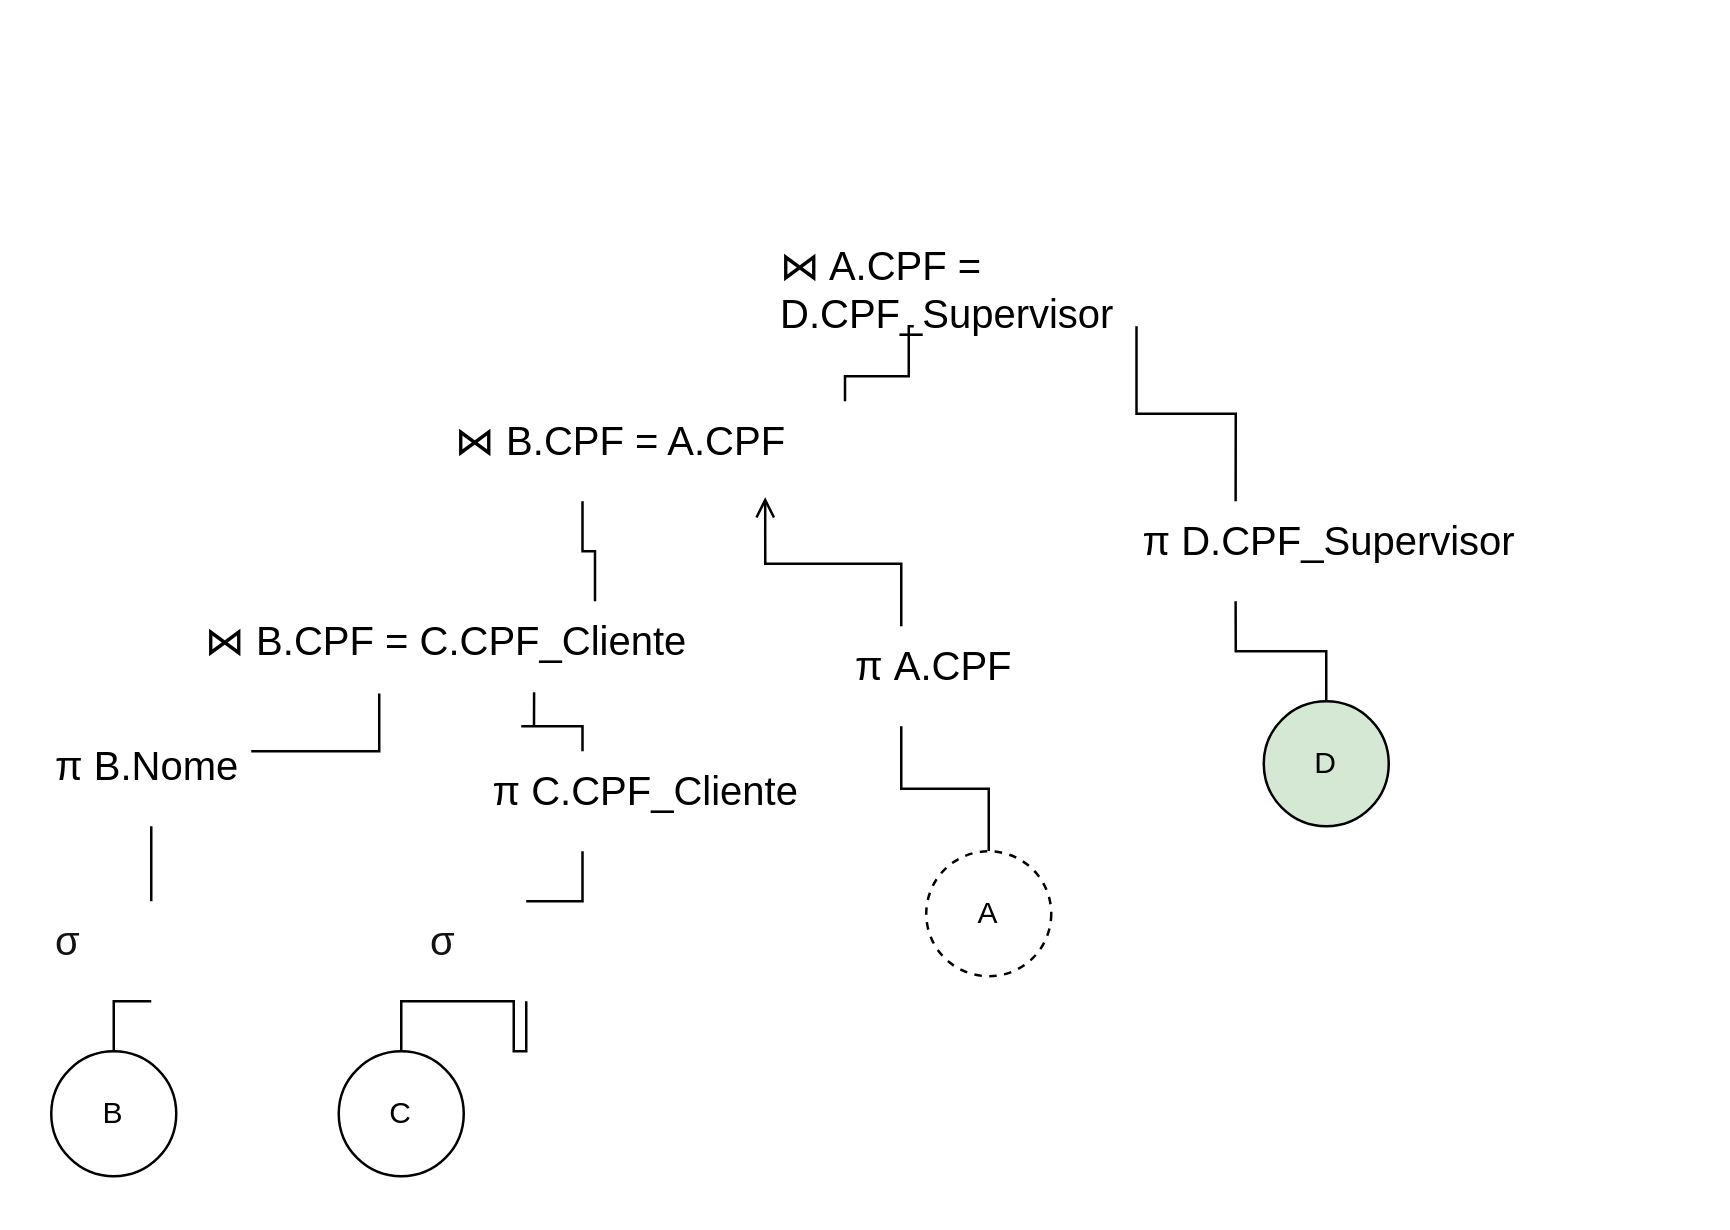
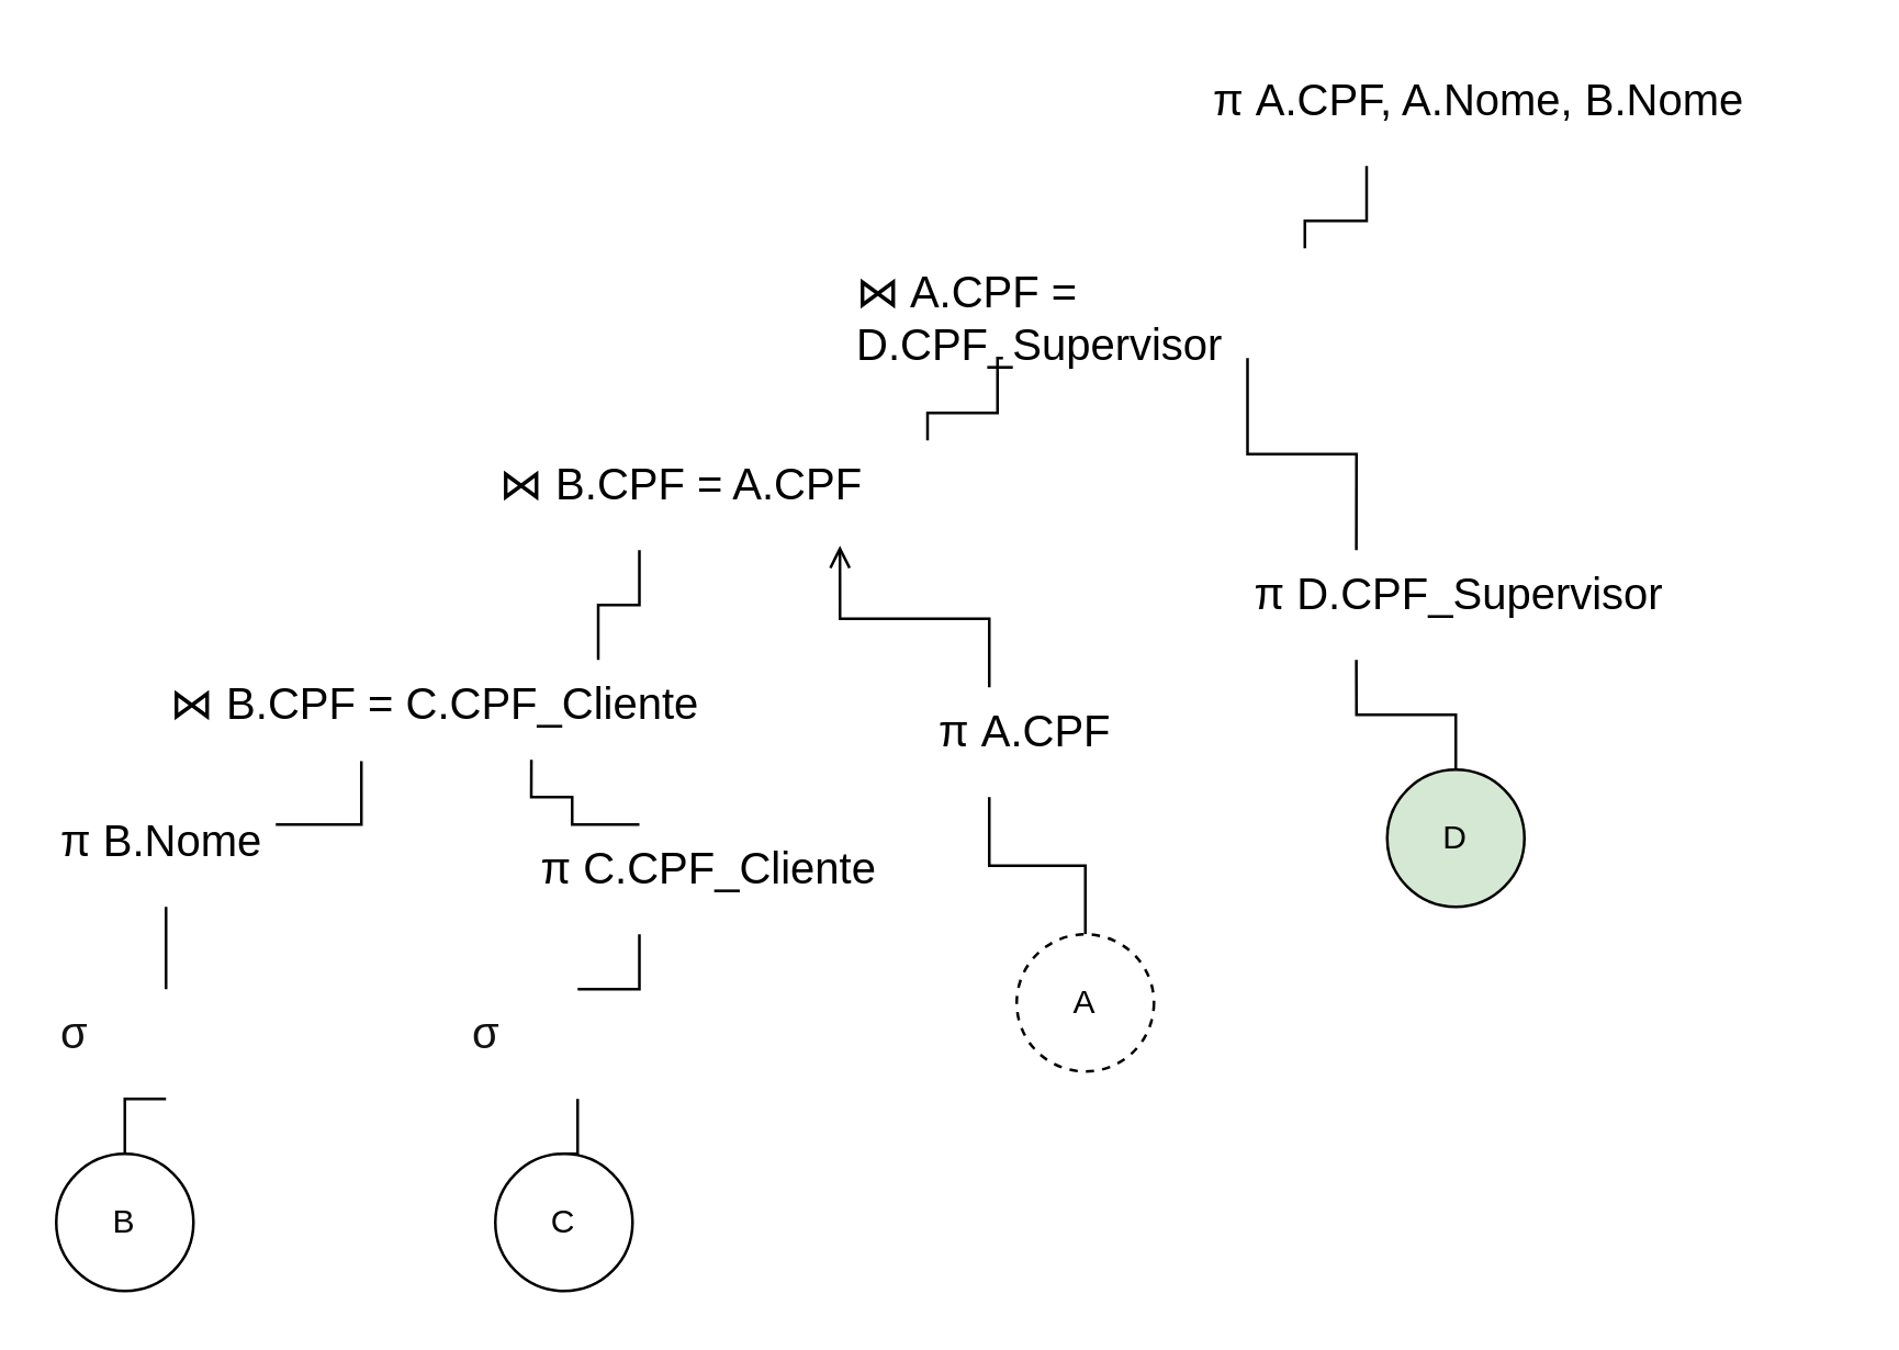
  <mxCell id="0" />
  <mxCell id="1" parent="0" />
+ <mxCell id="2" value="&lt;font style=&quot;font-size: 16px;&quot;&gt;π A.CPF, A.Nome, B.Nome&lt;/font&gt;" style="text;whiteSpace=wrap;html=1;" vertex="1" parent="1"><mxGeometry x="440" y="20" width="230" height="40" as="geometry" /></mxCell>
  <mxCell id="3" style="edgeStyle=orthogonalEdgeStyle;rounded=0;orthogonalLoop=1;jettySize=auto;html=1;exitX=0.75;exitY=0;exitDx=0;exitDy=0;entryX=0.25;entryY=1;entryDx=0;entryDy=0;endArrow=none;startFill=0;" edge="1" parent="1" source="4" target="23"><mxGeometry relative="1" as="geometry"><Array as="points"><mxPoint x="338" y="150" /><mxPoint x="363" y="150" /></Array></mxGeometry></mxCell>
  <mxCell id="4" value="&lt;font style=&quot;font-size: 16px;&quot;&gt;⋈ B.CPF = A.CPF&lt;/font&gt;" style="text;whiteSpace=wrap;html=1;" vertex="1" parent="1"><mxGeometry x="180" y="160" width="210" height="40" as="geometry" /></mxCell>
  <mxCell id="5" style="edgeStyle=orthogonalEdgeStyle;rounded=0;orthogonalLoop=1;jettySize=auto;html=1;exitX=0.25;exitY=0;exitDx=0;exitDy=0;endArrow=none;startFill=0;" edge="1" parent="1" source="7" target="20"><mxGeometry relative="1" as="geometry" /></mxCell>
  <mxCell id="6" style="edgeStyle=orthogonalEdgeStyle;rounded=0;orthogonalLoop=1;jettySize=auto;html=1;exitX=0.25;exitY=1;exitDx=0;exitDy=0;entryX=0.5;entryY=0;entryDx=0;entryDy=0;endArrow=none;startFill=0;" edge="1" parent="1" source="7" target="10"><mxGeometry relative="1" as="geometry" /></mxCell>
  <mxCell id="7" value="&lt;span style=&quot;font-family: Helvetica; font-size: 16px; font-style: normal; font-variant-ligatures: normal; font-variant-caps: normal; font-weight: 400; letter-spacing: normal; orphans: 2; text-align: left; text-indent: 0px; text-transform: none; widows: 2; word-spacing: 0px; -webkit-text-stroke-width: 0px; white-space: normal; text-decoration-thickness: initial; text-decoration-style: initial; text-decoration-color: initial; float: none; display: inline !important;&quot;&gt;&lt;font style=&quot;color: light-dark(rgb(255, 255, 255), rgb(255, 255, 255));&quot;&gt;&lt;span style=&quot;color: rgb(18, 18, 18); text-align: center; text-wrap-mode: nowrap;&quot;&gt;σ&lt;/span&gt;&amp;nbsp; B.Sexo = 'M'&lt;/font&gt;&lt;/span&gt;" style="text;whiteSpace=wrap;html=1;" vertex="1" parent="1"><mxGeometry x="20" y="360" width="160" height="40" as="geometry" /></mxCell>
  <mxCell id="8" style="edgeStyle=orthogonalEdgeStyle;rounded=0;orthogonalLoop=1;jettySize=auto;html=1;exitX=0.5;exitY=0;exitDx=0;exitDy=0;entryX=0.25;entryY=1;entryDx=0;entryDy=0;endArrow=none;startFill=0;" edge="1" parent="1" source="9" target="19"><mxGeometry relative="1" as="geometry" /></mxCell>
  <mxCell id="9" value="A" style="ellipse;whiteSpace=wrap;html=1;aspect=fixed;dashed=1;" vertex="1" parent="1"><mxGeometry x="370" y="340" width="50" height="50" as="geometry" /></mxCell>
  <mxCell id="10" value="B" style="ellipse;whiteSpace=wrap;html=1;aspect=fixed;" vertex="1" parent="1"><mxGeometry x="20" y="420" width="50" height="50" as="geometry" /></mxCell>
  <mxCell id="11" style="edgeStyle=orthogonalEdgeStyle;rounded=0;orthogonalLoop=1;jettySize=auto;html=1;exitX=0.5;exitY=0;exitDx=0;exitDy=0;entryX=0.25;entryY=1;entryDx=0;entryDy=0;endArrow=none;startFill=0;" edge="1" parent="1" source="12" target="16"><mxGeometry relative="1" as="geometry" /></mxCell>
- <mxCell id="12" value="C" style="ellipse;whiteSpace=wrap;html=1;aspect=fixed;" vertex="1" parent="1"><mxGeometry x="135" y="420" width="50" height="50" as="geometry" /></mxCell>
+ <mxCell id="12" value="C" style="ellipse;whiteSpace=wrap;html=1;aspect=fixed;" vertex="1" parent="1"><mxGeometry x="180" y="420" width="50" height="50" as="geometry" /></mxCell>
  <mxCell id="13" style="edgeStyle=orthogonalEdgeStyle;rounded=0;orthogonalLoop=1;jettySize=auto;html=1;exitX=0.5;exitY=0;exitDx=0;exitDy=0;entryX=0.25;entryY=1;entryDx=0;entryDy=0;endArrow=none;startFill=0;" edge="1" parent="1" source="14" target="24"><mxGeometry relative="1" as="geometry" /></mxCell>
  <mxCell id="14" value="D" style="ellipse;whiteSpace=wrap;html=1;aspect=fixed;fillColor=#d5e8d4;" vertex="1" parent="1"><mxGeometry x="505" y="280" width="50" height="50" as="geometry" /></mxCell>
  <mxCell id="15" style="edgeStyle=orthogonalEdgeStyle;rounded=0;orthogonalLoop=1;jettySize=auto;html=1;exitX=0.25;exitY=0;exitDx=0;exitDy=0;entryX=0.25;entryY=1;entryDx=0;entryDy=0;endArrow=none;startFill=0;" edge="1" parent="1" source="16" target="21"><mxGeometry relative="1" as="geometry" /></mxCell>
  <mxCell id="16" value="&lt;span style=&quot;font-family: Helvetica; font-size: 16px; font-style: normal; font-variant-ligatures: normal; font-variant-caps: normal; font-weight: 400; letter-spacing: normal; orphans: 2; text-align: left; text-indent: 0px; text-transform: none; widows: 2; word-spacing: 0px; -webkit-text-stroke-width: 0px; white-space: normal; text-decoration-thickness: initial; text-decoration-style: initial; text-decoration-color: initial; float: none; display: inline !important;&quot;&gt;&lt;font style=&quot;color: light-dark(rgb(255, 255, 255), rgb(255, 255, 255));&quot;&gt;&lt;span style=&quot;color: rgb(18, 18, 18); text-align: center; text-wrap-mode: nowrap;&quot;&gt;σ&lt;/span&gt;&amp;nbsp; C.ValorPagar &amp;gt; 50&lt;/font&gt;&lt;/span&gt;" style="text;whiteSpace=wrap;html=1;" vertex="1" parent="1"><mxGeometry x="170" y="360" width="160" height="40" as="geometry" /></mxCell>
  <mxCell id="17" style="edgeStyle=orthogonalEdgeStyle;rounded=0;orthogonalLoop=1;jettySize=auto;html=1;exitX=0.75;exitY=0;exitDx=0;exitDy=0;entryX=0.25;entryY=1;entryDx=0;entryDy=0;endArrow=none;startFill=0;" edge="1" parent="1" source="18" target="4"><mxGeometry relative="1" as="geometry" /></mxCell>
- <mxCell id="18" value="&lt;font style=&quot;font-size: 16px;&quot;&gt;⋈ B.CPF = C.CPF_Cliente&lt;/font&gt;" style="text;whiteSpace=wrap;html=1;" vertex="1" parent="1"><mxGeometry x="80" y="240" width="210" height="40" as="geometry" /></mxCell>
+ <mxCell id="18" value="&lt;font style=&quot;font-size: 16px;&quot;&gt;⋈ B.CPF = C.CPF_Cliente&lt;/font&gt;" style="text;whiteSpace=wrap;html=1;" vertex="1" parent="1"><mxGeometry x="60" y="240" width="210" height="40" as="geometry" /></mxCell>
  <mxCell id="19" value="&lt;font style=&quot;font-size: 16px;&quot;&gt;π A.CPF&lt;/font&gt;" style="text;whiteSpace=wrap;html=1;" vertex="1" parent="1"><mxGeometry x="340" y="250" width="80" height="40" as="geometry" /></mxCell>
  <mxCell id="20" value="&lt;font style=&quot;font-size: 16px;&quot;&gt;π B.Nome&lt;/font&gt;" style="text;whiteSpace=wrap;html=1;" vertex="1" parent="1"><mxGeometry x="20" y="290" width="80" height="40" as="geometry" /></mxCell>
  <mxCell id="21" value="&lt;font style=&quot;font-size: 16px;&quot;&gt;π C.CPF_Cliente&lt;/font&gt;" style="text;whiteSpace=wrap;html=1;" vertex="1" parent="1"><mxGeometry x="195" y="300" width="150" height="40" as="geometry" /></mxCell>
+ <mxCell id="22" style="edgeStyle=orthogonalEdgeStyle;rounded=0;orthogonalLoop=1;jettySize=auto;html=1;exitX=0.75;exitY=0;exitDx=0;exitDy=0;entryX=0.25;entryY=1;entryDx=0;entryDy=0;endArrow=none;startFill=0;" edge="1" parent="1" source="23" target="2"><mxGeometry relative="1" as="geometry"><Array as="points"><mxPoint x="475" y="80" /><mxPoint x="498" y="80" /></Array></mxGeometry></mxCell>
  <mxCell id="23" value="&lt;font style=&quot;font-size: 16px;&quot;&gt;⋈ A.CPF = D.CPF_Supervisor&lt;/font&gt;" style="text;whiteSpace=wrap;html=1;" vertex="1" parent="1"><mxGeometry x="310" y="90" width="220" height="40" as="geometry" /></mxCell>
  <mxCell id="24" value="&lt;font style=&quot;font-size: 16px;&quot;&gt;π D.CPF_Supervisor&lt;/font&gt;" style="text;whiteSpace=wrap;html=1;" vertex="1" parent="1"><mxGeometry x="455" y="200" width="155" height="40" as="geometry" /></mxCell>
  <mxCell id="25" style="edgeStyle=orthogonalEdgeStyle;rounded=0;orthogonalLoop=1;jettySize=auto;html=1;exitX=0.25;exitY=0;exitDx=0;exitDy=0;entryX=0.655;entryY=1;entryDx=0;entryDy=0;entryPerimeter=0;endArrow=none;startFill=0;" edge="1" parent="1" source="24" target="23"><mxGeometry relative="1" as="geometry" /></mxCell>
  <mxCell id="26" style="edgeStyle=orthogonalEdgeStyle;rounded=0;orthogonalLoop=1;jettySize=auto;html=1;exitX=1;exitY=0.25;exitDx=0;exitDy=0;entryX=0.339;entryY=0.923;entryDx=0;entryDy=0;entryPerimeter=0;endArrow=none;startFill=0;" edge="1" parent="1" source="20" target="18"><mxGeometry relative="1" as="geometry" /></mxCell>
  <mxCell id="27" style="edgeStyle=orthogonalEdgeStyle;rounded=0;orthogonalLoop=1;jettySize=auto;html=1;exitX=0.25;exitY=0;exitDx=0;exitDy=0;entryX=0.634;entryY=0.911;entryDx=0;entryDy=0;entryPerimeter=0;endArrow=none;startFill=0;" edge="1" parent="1" source="21" target="18"><mxGeometry relative="1" as="geometry"><Array as="points"><mxPoint x="208" y="290" /><mxPoint x="193" y="290" /></Array></mxGeometry></mxCell>
  <mxCell id="28" style="edgeStyle=orthogonalEdgeStyle;rounded=0;orthogonalLoop=1;jettySize=auto;html=1;exitX=0.25;exitY=0;exitDx=0;exitDy=0;entryX=0.598;entryY=0.959;entryDx=0;entryDy=0;entryPerimeter=0;endArrow=open;startFill=0;" edge="1" parent="1" source="19" target="4"><mxGeometry relative="1" as="geometry" /></mxCell>
